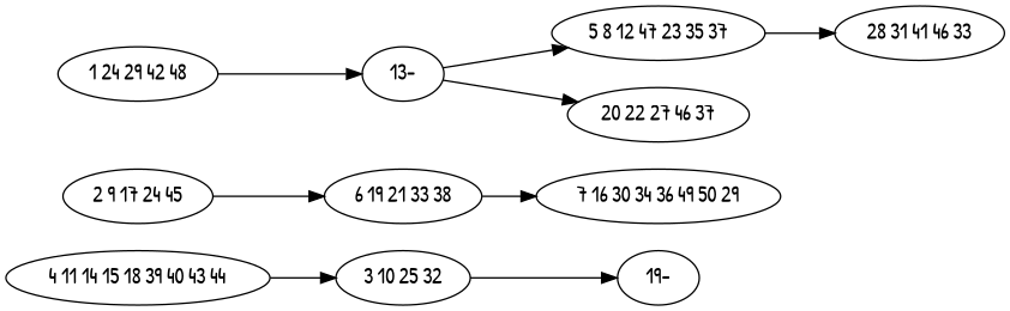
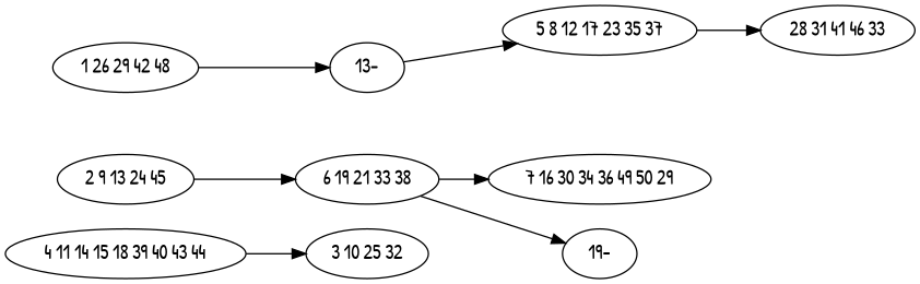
  digraph {
    fontname="Patrick Hand"
    rankdir=LR
    node [fontname="Patrick Hand"]
    edge [fontname="Patrick Hand"]
-   n1 [label="2 9 17 24 45"]
+   n1 [label="2 9 13 24 45"]
    n2 [label="6 19 21 33 38"]
-   n3 [label="1 24 29 42 48"]
+   n3 [label="1 26 29 42 48"]
    n4 [label="13-"]
    n5 [label="19-"]
    n6 [label="7 16 30 34 36 49 50 29"]
-   n7 [label="5 8 12 47 23 35 37"]
-   n8 [label="20 22 27 46 37"]
+   n7 [label="5 8 12 17 23 35 37"]
    n9 [label="28 31 41 46 33"]
    n10 [label="4 11 14 15 18 39 40 43 44"]
    n11 [label="3 10 25 32"]
    n1 -> n2
-   n11 -> n5
+   n2 -> n5
    n2 -> n6
    n3 -> n4
    n4 -> n7
-   n4 -> n8
    n7 -> n9
    n10 -> n11
  }
